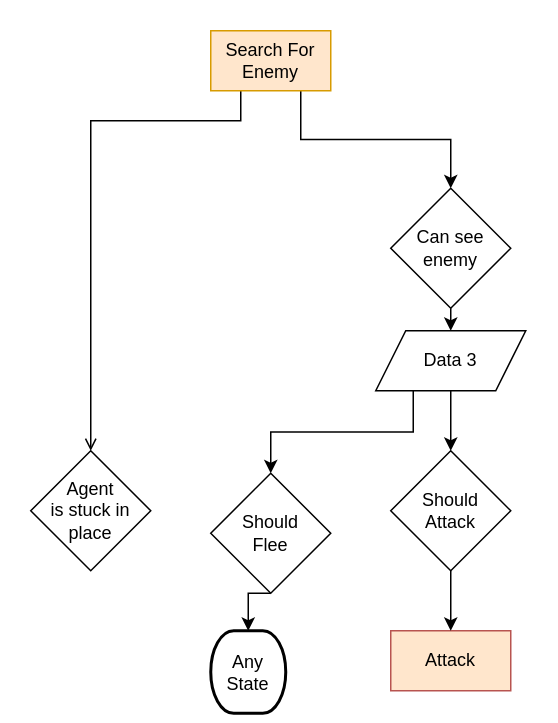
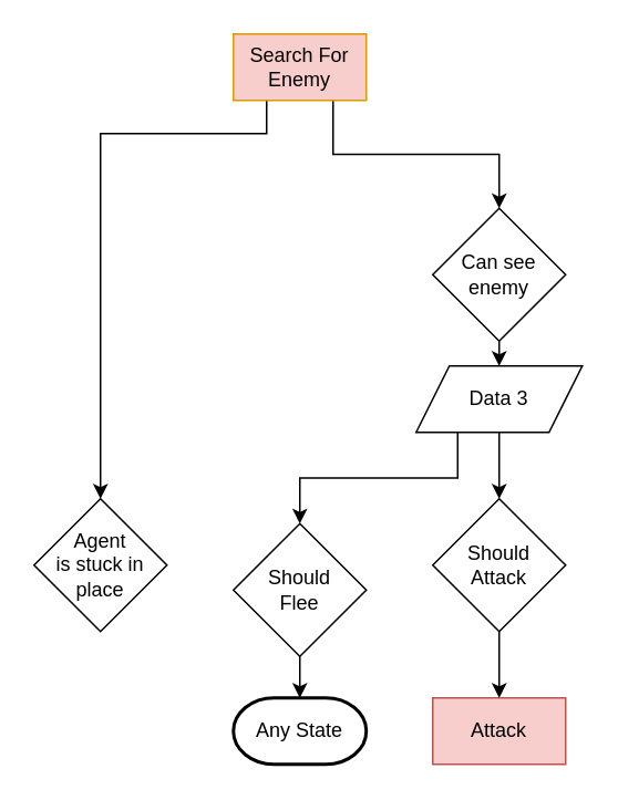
  <mxCell id="0" />
  <mxCell id="1" parent="0" />
- <mxCell id="2" style="edgeStyle=orthogonalEdgeStyle;rounded=0;orthogonalLoop=1;jettySize=auto;html=1;exitX=0.25;exitY=1;exitDx=0;exitDy=0;endArrow=open;" parent="1" source="4" target="16" edge="1"><mxGeometry relative="1" as="geometry"><Array as="points"><mxPoint x="160" y="80" /><mxPoint x="60" y="80" /></Array></mxGeometry></mxCell>
+ <mxCell id="2" style="edgeStyle=orthogonalEdgeStyle;rounded=0;orthogonalLoop=1;jettySize=auto;html=1;exitX=0.25;exitY=1;exitDx=0;exitDy=0;" parent="1" source="4" target="16" edge="1"><mxGeometry relative="1" as="geometry"><Array as="points"><mxPoint x="160" y="80" /><mxPoint x="60" y="80" /></Array></mxGeometry></mxCell>
  <mxCell id="3" style="edgeStyle=orthogonalEdgeStyle;rounded=0;orthogonalLoop=1;jettySize=auto;html=1;exitX=0.75;exitY=1;exitDx=0;exitDy=0;" parent="1" source="4" target="15" edge="1"><mxGeometry relative="1" as="geometry" /></mxCell>
- <mxCell id="4" value="Search For Enemy" style="rounded=0;whiteSpace=wrap;html=1;fillColor=#ffe6cc;strokeColor=#d79b00;" parent="1" vertex="1"><mxGeometry x="140" y="20" width="80" height="40" as="geometry" /></mxCell>
- <mxCell id="5" value="Attack" style="rounded=0;whiteSpace=wrap;html=1;fillColor=#ffe6cc;strokeColor=#b85450;" parent="1" vertex="1"><mxGeometry x="260" y="420" width="80" height="40" as="geometry" /></mxCell>
+ <mxCell id="4" value="Search For Enemy" style="rounded=0;whiteSpace=wrap;html=1;fillColor=#f8cecc;strokeColor=#d79b00;" parent="1" vertex="1"><mxGeometry x="140" y="20" width="80" height="40" as="geometry" /></mxCell>
+ <mxCell id="5" value="Attack" style="rounded=0;whiteSpace=wrap;html=1;fillColor=#f8cecc;strokeColor=#b85450;" parent="1" vertex="1"><mxGeometry x="260" y="420" width="80" height="40" as="geometry" /></mxCell>
  <mxCell id="6" style="edgeStyle=orthogonalEdgeStyle;rounded=0;orthogonalLoop=1;jettySize=auto;html=1;exitX=0.5;exitY=1;exitDx=0;exitDy=0;entryX=0.5;entryY=0;entryDx=0;entryDy=0;" parent="1" source="7" target="5" edge="1"><mxGeometry relative="1" as="geometry" /></mxCell>
  <mxCell id="7" value="Should&lt;br&gt;Attack" style="rhombus;whiteSpace=wrap;html=1;" parent="1" vertex="1"><mxGeometry x="260" y="300" width="80" height="80" as="geometry" /></mxCell>
  <mxCell id="8" style="edgeStyle=orthogonalEdgeStyle;rounded=0;orthogonalLoop=1;jettySize=auto;html=1;exitX=0.5;exitY=1;exitDx=0;exitDy=0;entryX=0.5;entryY=0;entryDx=0;entryDy=0;" parent="1" source="10" target="7" edge="1"><mxGeometry relative="1" as="geometry" /></mxCell>
  <mxCell id="9" style="edgeStyle=orthogonalEdgeStyle;rounded=0;orthogonalLoop=1;jettySize=auto;html=1;exitX=0.25;exitY=1;exitDx=0;exitDy=0;entryX=0.5;entryY=0;entryDx=0;entryDy=0;" parent="1" source="10" target="12" edge="1"><mxGeometry relative="1" as="geometry" /></mxCell>
  <mxCell id="10" value="Data 3" style="shape=parallelogram;perimeter=parallelogramPerimeter;whiteSpace=wrap;html=1;fixedSize=1;" parent="1" vertex="1"><mxGeometry x="250" y="220" width="100" height="40" as="geometry" /></mxCell>
  <mxCell id="11" style="edgeStyle=orthogonalEdgeStyle;rounded=0;orthogonalLoop=1;jettySize=auto;html=1;exitX=0.5;exitY=1;exitDx=0;exitDy=0;entryX=0.5;entryY=0;entryDx=0;entryDy=0;entryPerimeter=0;" parent="1" source="12" target="13" edge="1"><mxGeometry relative="1" as="geometry" /></mxCell>
  <mxCell id="12" value="Should &lt;br&gt;Flee" style="rhombus;whiteSpace=wrap;html=1;" parent="1" vertex="1"><mxGeometry x="140" y="315" width="80" height="80" as="geometry" /></mxCell>
- <mxCell id="13" value="Any State" style="strokeWidth=2;html=1;shape=mxgraph.flowchart.terminator;whiteSpace=wrap;rounded=0;" parent="1" vertex="1"><mxGeometry x="140" y="420" width="50" height="55" as="geometry" /></mxCell>
+ <mxCell id="13" value="Any State" style="strokeWidth=2;html=1;shape=mxgraph.flowchart.terminator;whiteSpace=wrap;rounded=0;" parent="1" vertex="1"><mxGeometry x="140" y="420" width="80" height="40" as="geometry" /></mxCell>
  <mxCell id="14" style="edgeStyle=orthogonalEdgeStyle;rounded=0;orthogonalLoop=1;jettySize=auto;html=1;exitX=0.5;exitY=1;exitDx=0;exitDy=0;entryX=0.5;entryY=0;entryDx=0;entryDy=0;" parent="1" source="15" target="10" edge="1"><mxGeometry relative="1" as="geometry" /></mxCell>
  <mxCell id="15" value="Can see enemy" style="rhombus;whiteSpace=wrap;html=1;" parent="1" vertex="1"><mxGeometry x="260" y="125" width="80" height="80" as="geometry" /></mxCell>
  <mxCell id="16" value="Agent &lt;br&gt;is stuck in &lt;br&gt;place" style="rhombus;whiteSpace=wrap;html=1;rounded=0;" parent="1" vertex="1"><mxGeometry x="20" y="300" width="80" height="80" as="geometry" /></mxCell>
